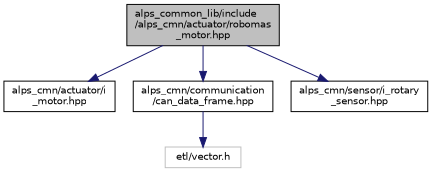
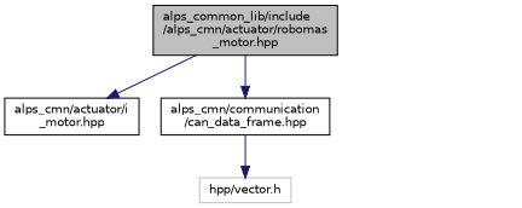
  digraph {
    node [color=black fillcolor=white fontname=Helvetica fontsize=10 shape=record style=filled]
    edge [color=midnightblue fontname=Helvetica fontsize=10 labelfontname=Helvetica labelfontsize=10 style=solid]
    n1 [fillcolor=grey75 fontcolor=black height=0.2 label="alps_common_lib/include\l/alps_cmn/actuator/robomas\l_motor.hpp" width=0.4]
    n2 [height=0.2 label="alps_cmn/actuator/i\l_motor.hpp" width=0.4]
    n3 [height=0.2 label="alps_cmn/communication\l/can_data_frame.hpp" width=0.4]
-   n4 [height=0.2 label="alps_cmn/sensor/i_rotary\l_sensor.hpp" width=0.4]
-   n5 [color=grey75 height=0.2 label="etl/vector.h" width=0.4]
+   n5 [color=grey75 height=0.2 label="hpp/vector.h" width=0.4]
    n1 -> n2
    n1 -> n3
-   n1 -> n4
    n3 -> n5
  }
